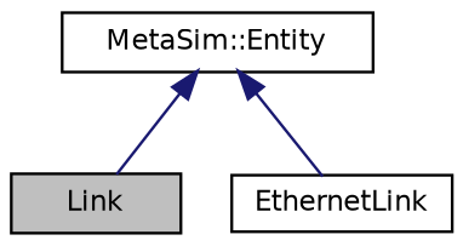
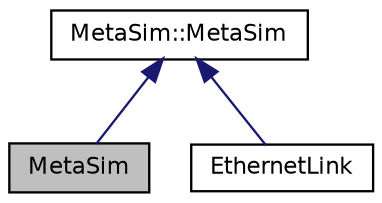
  digraph {
    node [color=black fillcolor=white fontname=Helvetica fontsize=10 shape=record style=filled]
    edge [color=midnightblue dir=back fontname=Helvetica fontsize=10 labelfontname=Helvetica labelfontsize=10 style=solid]
-   n1 [fillcolor=grey75 fontcolor=black height=0.2 label=Link width=0.4]
+   n1 [fillcolor=grey75 fontcolor=black height=0.2 label=MetaSim width=0.4]
    n2 [height=0.2 label=EthernetLink width=0.4]
-   n3 [height=0.2 label="MetaSim::Entity" width=0.4]
+   n3 [height=0.2 label="MetaSim::MetaSim" width=0.4]
    n3 -> n1
    n3 -> n2
  }
